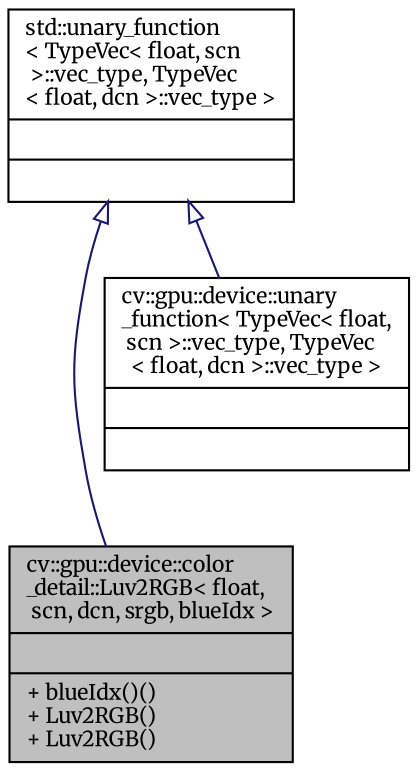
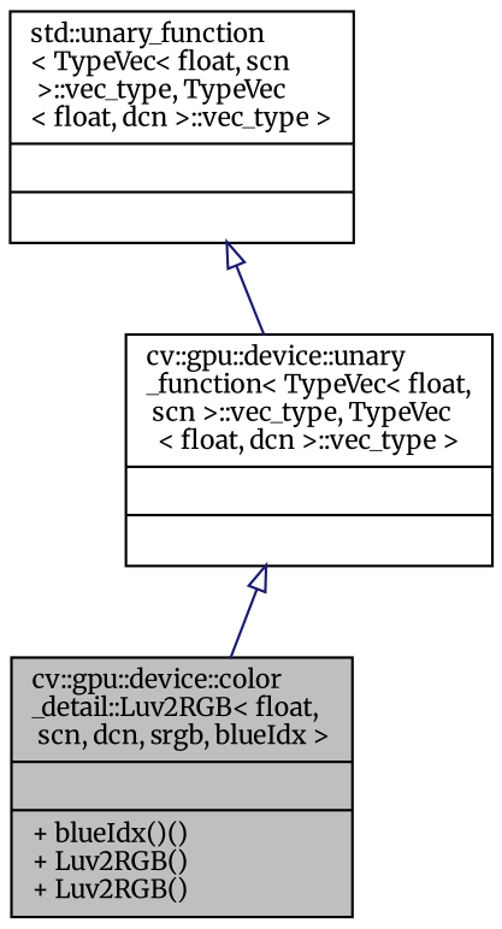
  digraph {
    fontname=Merriweather
    node [color=black fillcolor=white fontname=Merriweather fontsize=10 shape=record style=filled]
    edge [arrowtail=onormal color=midnightblue dir=back fontname=Merriweather fontsize=10 labelfontname=Helvetica labelfontsize=10 style=solid]
    n1 [fillcolor=grey75 fontcolor=black height=0.2 label="{cv::gpu::device::color\l_detail::Luv2RGB\< float,\l scn, dcn, srgb, blueIdx \>\n||+ blueIdx()()\l+ Luv2RGB()\l+ Luv2RGB()\l}" width=0.4]
    n2 [height=0.2 label="{cv::gpu::device::unary\l_function\< TypeVec\< float,\l scn \>::vec_type, TypeVec\l\< float, dcn \>::vec_type \>\n||}" width=0.4]
    n3 [height=0.2 label="{std::unary_function\l\< TypeVec\< float, scn\l \>::vec_type, TypeVec\l\< float, dcn \>::vec_type \>\n||}" width=0.4]
-   n3 -> n1
+   n2 -> n1
    n3 -> n2
  }
